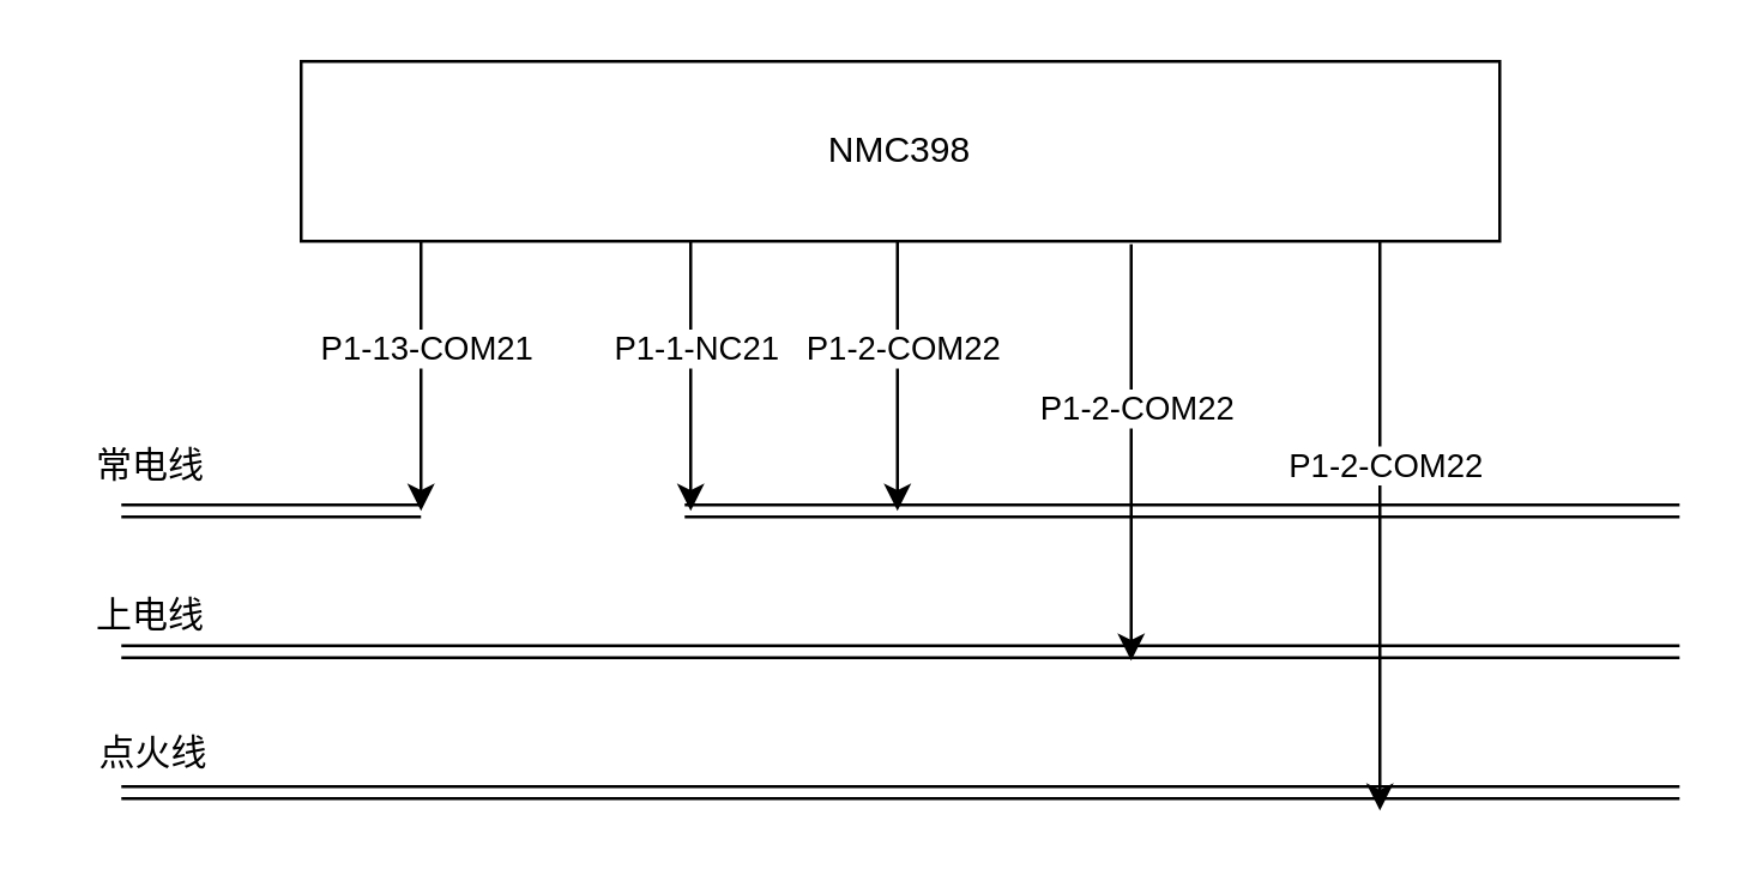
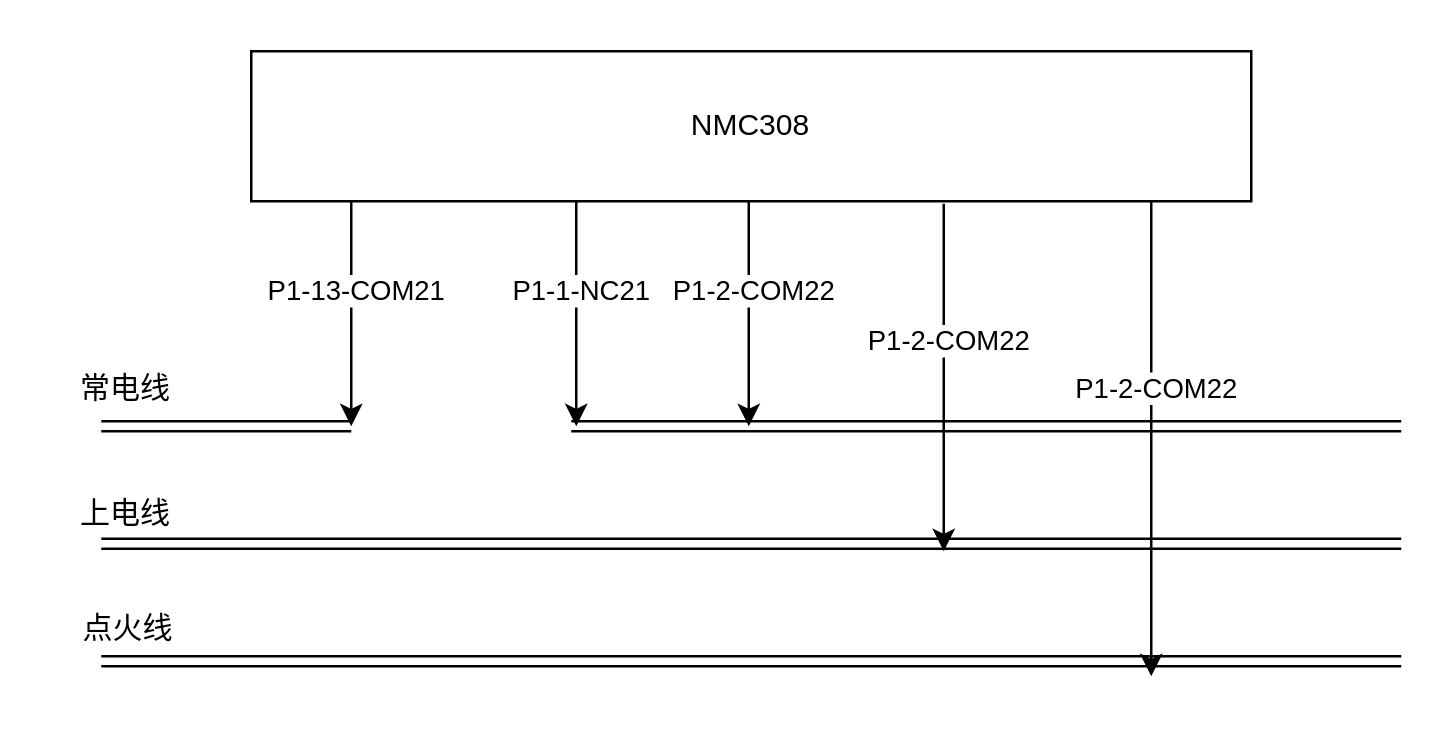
  <mxCell id="0" />
  <mxCell id="1" parent="0" />
  <mxCell id="2" value="" style="shape=link;html=1;rounded=0;" edge="1" parent="1"><mxGeometry width="100" relative="1" as="geometry"><mxPoint x="40" y="170" as="sourcePoint" /><mxPoint x="140" y="170" as="targetPoint" /></mxGeometry></mxCell>
  <mxCell id="3" value="常电线" style="text;html=1;align=center;verticalAlign=middle;whiteSpace=wrap;rounded=0;" vertex="1" parent="1"><mxGeometry x="20" y="140" width="60" height="30" as="geometry" /></mxCell>
- <mxCell id="4" value="NMC398" style="rounded=0;whiteSpace=wrap;html=1;" vertex="1" parent="1"><mxGeometry x="100" y="20" width="400" height="60" as="geometry" /></mxCell>
+ <mxCell id="4" value="NMC308" style="rounded=0;whiteSpace=wrap;html=1;" vertex="1" parent="1"><mxGeometry x="100" y="20" width="400" height="60" as="geometry" /></mxCell>
  <mxCell id="5" value="" style="endArrow=classic;html=1;rounded=0;exitX=0.1;exitY=1;exitDx=0;exitDy=0;exitPerimeter=0;" edge="1" parent="1" source="4"><mxGeometry width="50" height="50" relative="1" as="geometry"><mxPoint x="140" y="83" as="sourcePoint" /><mxPoint x="140" y="170" as="targetPoint" /></mxGeometry></mxCell>
  <mxCell id="6" value="P1-13-COM21" style="edgeLabel;html=1;align=center;verticalAlign=middle;resizable=0;points=[];" vertex="1" connectable="0" parent="5"><mxGeometry x="-0.219" y="1" relative="1" as="geometry"><mxPoint as="offset" /></mxGeometry></mxCell>
  <mxCell id="7" value="" style="shape=link;html=1;rounded=0;" edge="1" parent="1"><mxGeometry width="100" relative="1" as="geometry"><mxPoint x="228" y="170" as="sourcePoint" /><mxPoint x="560" y="170" as="targetPoint" /></mxGeometry></mxCell>
  <mxCell id="8" value="" style="endArrow=classic;html=1;rounded=0;exitX=0.1;exitY=1;exitDx=0;exitDy=0;exitPerimeter=0;" edge="1" parent="1"><mxGeometry width="50" height="50" relative="1" as="geometry"><mxPoint x="230" y="80" as="sourcePoint" /><mxPoint x="230" y="170" as="targetPoint" /></mxGeometry></mxCell>
  <mxCell id="9" value="P1-1-NC21" style="edgeLabel;html=1;align=center;verticalAlign=middle;resizable=0;points=[];" vertex="1" connectable="0" parent="8"><mxGeometry x="-0.219" y="1" relative="1" as="geometry"><mxPoint as="offset" /></mxGeometry></mxCell>
  <mxCell id="10" value="" style="endArrow=classic;html=1;rounded=0;exitX=0.1;exitY=1;exitDx=0;exitDy=0;exitPerimeter=0;" edge="1" parent="1"><mxGeometry width="50" height="50" relative="1" as="geometry"><mxPoint x="299" y="80" as="sourcePoint" /><mxPoint x="299" y="170" as="targetPoint" /></mxGeometry></mxCell>
  <mxCell id="11" value="P1-2-COM22" style="edgeLabel;html=1;align=center;verticalAlign=middle;resizable=0;points=[];" vertex="1" connectable="0" parent="10"><mxGeometry x="-0.219" y="1" relative="1" as="geometry"><mxPoint as="offset" /></mxGeometry></mxCell>
  <mxCell id="12" value="" style="endArrow=classic;html=1;rounded=0;exitX=0.1;exitY=1;exitDx=0;exitDy=0;exitPerimeter=0;" edge="1" parent="1"><mxGeometry width="50" height="50" relative="1" as="geometry"><mxPoint x="377" y="81" as="sourcePoint" /><mxPoint x="377" y="220" as="targetPoint" /></mxGeometry></mxCell>
  <mxCell id="13" value="P1-2-COM22" style="edgeLabel;html=1;align=center;verticalAlign=middle;resizable=0;points=[];" vertex="1" connectable="0" parent="12"><mxGeometry x="-0.219" y="1" relative="1" as="geometry"><mxPoint as="offset" /></mxGeometry></mxCell>
  <mxCell id="14" value="" style="endArrow=classic;html=1;rounded=0;exitX=0.1;exitY=1;exitDx=0;exitDy=0;exitPerimeter=0;" edge="1" parent="1"><mxGeometry width="50" height="50" relative="1" as="geometry"><mxPoint x="460" y="80" as="sourcePoint" /><mxPoint x="460" y="270" as="targetPoint" /></mxGeometry></mxCell>
  <mxCell id="15" value="P1-2-COM22" style="edgeLabel;html=1;align=center;verticalAlign=middle;resizable=0;points=[];" vertex="1" connectable="0" parent="14"><mxGeometry x="-0.219" y="1" relative="1" as="geometry"><mxPoint as="offset" /></mxGeometry></mxCell>
  <mxCell id="16" value="" style="shape=link;html=1;rounded=0;" edge="1" parent="1"><mxGeometry width="100" relative="1" as="geometry"><mxPoint x="40" y="217" as="sourcePoint" /><mxPoint x="560" y="217" as="targetPoint" /></mxGeometry></mxCell>
  <mxCell id="17" value="" style="shape=link;html=1;rounded=0;" edge="1" parent="1"><mxGeometry width="100" relative="1" as="geometry"><mxPoint x="40" y="264" as="sourcePoint" /><mxPoint x="560" y="264" as="targetPoint" /></mxGeometry></mxCell>
  <mxCell id="18" value="上电线" style="text;html=1;align=center;verticalAlign=middle;whiteSpace=wrap;rounded=0;" vertex="1" parent="1"><mxGeometry x="20" y="190" width="60" height="30" as="geometry" /></mxCell>
  <mxCell id="19" value="点火线" style="text;html=1;align=center;verticalAlign=middle;whiteSpace=wrap;rounded=0;" vertex="1" parent="1"><mxGeometry x="21" y="236" width="60" height="30" as="geometry" /></mxCell>
